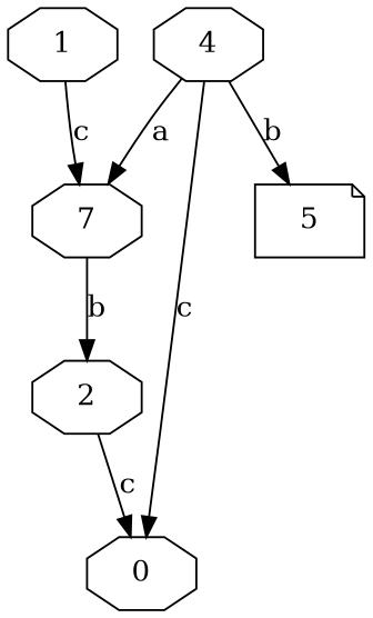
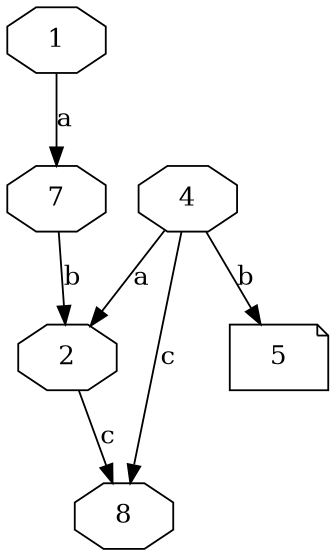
  strict digraph {
    node [shape=octagon]
    1
    7
    2
-   8 [label=0]
+   8
    4
    5 [shape=note]
-   1 -> 7 [label=c]
+   1 -> 7 [label=a]
    7 -> 2 [label=b]
    2 -> 8 [label=c]
-   4 -> 7 [label=a]
+   4 -> 2 [label=a]
    4 -> 8 [label=c]
    4 -> 5 [label=b]
  }
